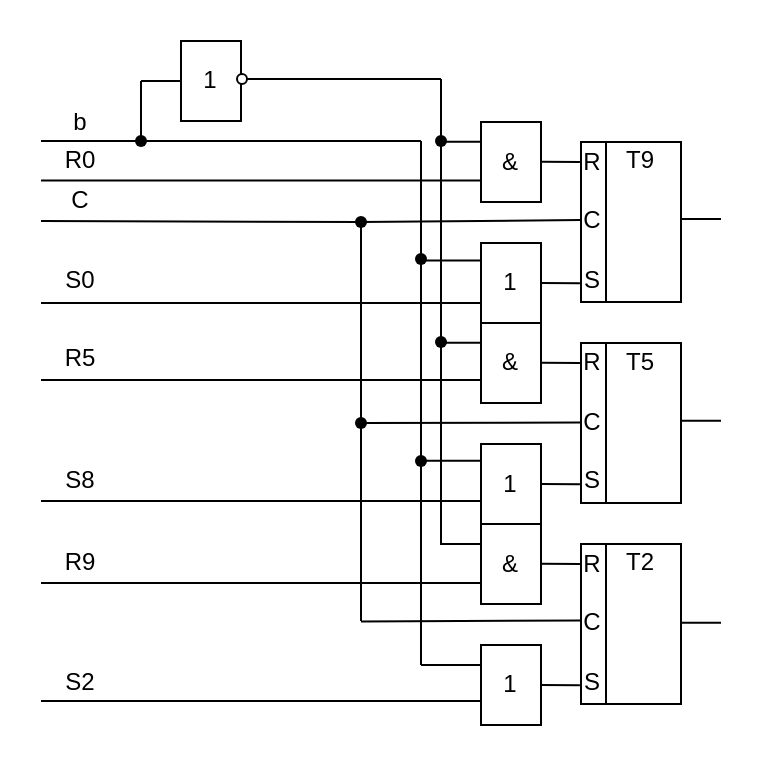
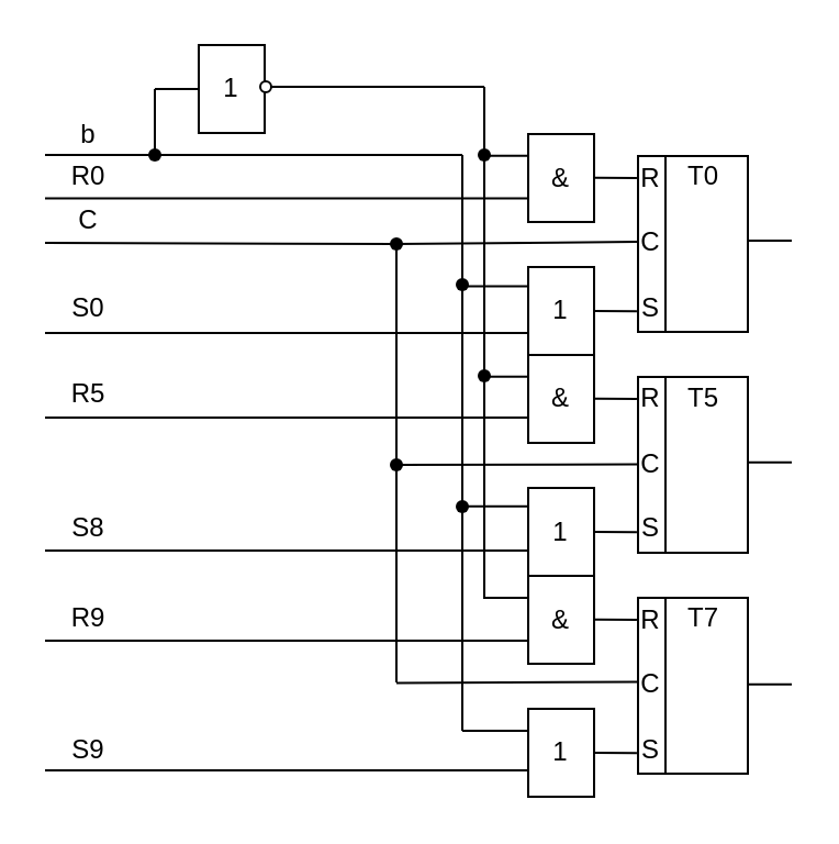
  <mxCell id="0" />
  <mxCell id="1" parent="0" />
  <mxCell id="2" value="" style="rounded=0;whiteSpace=wrap;html=1;glass=0;" parent="1" vertex="1"><mxGeometry x="290" y="70.5" width="50" height="80" as="geometry" /></mxCell>
  <mxCell id="3" value="" style="endArrow=none;html=1;entryX=0.25;entryY=0;entryDx=0;entryDy=0;exitX=0.25;exitY=1;exitDx=0;exitDy=0;" parent="1" source="2" target="2" edge="1"><mxGeometry width="50" height="50" relative="1" as="geometry"><mxPoint x="347" y="93.5" as="sourcePoint" /><mxPoint x="397" y="43.5" as="targetPoint" /></mxGeometry></mxCell>
  <mxCell id="4" value="&amp;amp;" style="rounded=0;whiteSpace=wrap;html=1;glass=0;" vertex="1" parent="1"><mxGeometry x="240" y="60.5" width="30" height="40" as="geometry" /></mxCell>
  <mxCell id="5" value="1" style="rounded=0;whiteSpace=wrap;html=1;glass=0;" vertex="1" parent="1"><mxGeometry x="240" y="121" width="30" height="40" as="geometry" /></mxCell>
  <mxCell id="6" value="S" style="text;html=1;strokeColor=none;fillColor=none;align=center;verticalAlign=middle;whiteSpace=wrap;rounded=0;" vertex="1" parent="1"><mxGeometry x="291.77" y="134.5" width="8.23" height="10" as="geometry" /></mxCell>
  <mxCell id="7" value="R" style="text;html=1;strokeColor=none;fillColor=none;align=center;verticalAlign=middle;whiteSpace=wrap;rounded=0;" vertex="1" parent="1"><mxGeometry x="291.77" y="75.5" width="8.23" height="10" as="geometry" /></mxCell>
  <mxCell id="8" value="C" style="text;html=1;strokeColor=none;fillColor=none;align=center;verticalAlign=middle;whiteSpace=wrap;rounded=0;" vertex="1" parent="1"><mxGeometry x="291.77" y="105" width="8.23" height="10" as="geometry" /></mxCell>
- <mxCell id="9" value="T9" style="text;html=1;strokeColor=none;fillColor=none;align=center;verticalAlign=middle;whiteSpace=wrap;rounded=0;" vertex="1" parent="1"><mxGeometry x="300" y="70.5" width="40" height="19.5" as="geometry" /></mxCell>
+ <mxCell id="9" value="T0" style="text;html=1;strokeColor=none;fillColor=none;align=center;verticalAlign=middle;whiteSpace=wrap;rounded=0;" vertex="1" parent="1"><mxGeometry x="300" y="70.5" width="40" height="19.5" as="geometry" /></mxCell>
  <mxCell id="10" value="" style="endArrow=none;html=1;entryX=-0.28;entryY=0.664;entryDx=0;entryDy=0;exitX=1;exitY=0.5;exitDx=0;exitDy=0;entryPerimeter=0;" edge="1" parent="1" source="5" target="6"><mxGeometry width="50" height="50" relative="1" as="geometry"><mxPoint x="300" y="140" as="sourcePoint" /><mxPoint x="350" y="90" as="targetPoint" /></mxGeometry></mxCell>
  <mxCell id="11" value="" style="endArrow=none;html=1;entryX=-0.28;entryY=0.664;entryDx=0;entryDy=0;exitX=1;exitY=0.5;exitDx=0;exitDy=0;entryPerimeter=0;" edge="1" parent="1"><mxGeometry width="50" height="50" relative="1" as="geometry"><mxPoint x="270" y="80.38" as="sourcePoint" /><mxPoint x="289.466" y="80.52" as="targetPoint" /></mxGeometry></mxCell>
  <mxCell id="12" value="" style="rounded=0;whiteSpace=wrap;html=1;glass=0;" vertex="1" parent="1"><mxGeometry x="290" y="171" width="50" height="80" as="geometry" /></mxCell>
  <mxCell id="13" value="" style="endArrow=none;html=1;entryX=0.25;entryY=0;entryDx=0;entryDy=0;exitX=0.25;exitY=1;exitDx=0;exitDy=0;" edge="1" parent="1" source="12" target="12"><mxGeometry width="50" height="50" relative="1" as="geometry"><mxPoint x="347" y="194" as="sourcePoint" /><mxPoint x="397" y="144" as="targetPoint" /></mxGeometry></mxCell>
  <mxCell id="14" value="&amp;amp;" style="rounded=0;whiteSpace=wrap;html=1;glass=0;" vertex="1" parent="1"><mxGeometry x="240" y="161" width="30" height="40" as="geometry" /></mxCell>
  <mxCell id="15" value="1" style="rounded=0;whiteSpace=wrap;html=1;glass=0;" vertex="1" parent="1"><mxGeometry x="240" y="221.5" width="30" height="40" as="geometry" /></mxCell>
  <mxCell id="16" value="S" style="text;html=1;strokeColor=none;fillColor=none;align=center;verticalAlign=middle;whiteSpace=wrap;rounded=0;" vertex="1" parent="1"><mxGeometry x="291.77" y="235" width="8.23" height="10" as="geometry" /></mxCell>
  <mxCell id="17" value="R" style="text;html=1;strokeColor=none;fillColor=none;align=center;verticalAlign=middle;whiteSpace=wrap;rounded=0;" vertex="1" parent="1"><mxGeometry x="291.77" y="176" width="8.23" height="10" as="geometry" /></mxCell>
  <mxCell id="18" value="C" style="text;html=1;strokeColor=none;fillColor=none;align=center;verticalAlign=middle;whiteSpace=wrap;rounded=0;" vertex="1" parent="1"><mxGeometry x="291.77" y="205.5" width="8.23" height="10" as="geometry" /></mxCell>
  <mxCell id="19" value="T5" style="text;html=1;strokeColor=none;fillColor=none;align=center;verticalAlign=middle;whiteSpace=wrap;rounded=0;" vertex="1" parent="1"><mxGeometry x="300" y="171" width="40" height="19.5" as="geometry" /></mxCell>
  <mxCell id="20" value="" style="endArrow=none;html=1;entryX=-0.28;entryY=0.664;entryDx=0;entryDy=0;exitX=1;exitY=0.5;exitDx=0;exitDy=0;entryPerimeter=0;" edge="1" parent="1" source="15" target="16"><mxGeometry width="50" height="50" relative="1" as="geometry"><mxPoint x="300" y="240.5" as="sourcePoint" /><mxPoint x="350" y="190.5" as="targetPoint" /></mxGeometry></mxCell>
  <mxCell id="21" value="" style="endArrow=none;html=1;entryX=-0.28;entryY=0.664;entryDx=0;entryDy=0;exitX=1;exitY=0.5;exitDx=0;exitDy=0;entryPerimeter=0;" edge="1" parent="1"><mxGeometry width="50" height="50" relative="1" as="geometry"><mxPoint x="270" y="180.88" as="sourcePoint" /><mxPoint x="289.466" y="181.02" as="targetPoint" /></mxGeometry></mxCell>
  <mxCell id="22" value="" style="rounded=0;whiteSpace=wrap;html=1;glass=0;" vertex="1" parent="1"><mxGeometry x="290" y="271.5" width="50" height="80" as="geometry" /></mxCell>
  <mxCell id="23" value="" style="endArrow=none;html=1;entryX=0.25;entryY=0;entryDx=0;entryDy=0;exitX=0.25;exitY=1;exitDx=0;exitDy=0;" edge="1" parent="1" source="22" target="22"><mxGeometry width="50" height="50" relative="1" as="geometry"><mxPoint x="347" y="294.5" as="sourcePoint" /><mxPoint x="397" y="244.5" as="targetPoint" /></mxGeometry></mxCell>
  <mxCell id="24" value="&amp;amp;" style="rounded=0;whiteSpace=wrap;html=1;glass=0;" vertex="1" parent="1"><mxGeometry x="240" y="261.5" width="30" height="40" as="geometry" /></mxCell>
  <mxCell id="25" value="1" style="rounded=0;whiteSpace=wrap;html=1;glass=0;" vertex="1" parent="1"><mxGeometry x="240" y="322" width="30" height="40" as="geometry" /></mxCell>
  <mxCell id="26" value="S" style="text;html=1;strokeColor=none;fillColor=none;align=center;verticalAlign=middle;whiteSpace=wrap;rounded=0;" vertex="1" parent="1"><mxGeometry x="291.77" y="335.5" width="8.23" height="10" as="geometry" /></mxCell>
  <mxCell id="27" value="R" style="text;html=1;strokeColor=none;fillColor=none;align=center;verticalAlign=middle;whiteSpace=wrap;rounded=0;" vertex="1" parent="1"><mxGeometry x="291.77" y="276.5" width="8.23" height="10" as="geometry" /></mxCell>
  <mxCell id="28" value="C" style="text;html=1;strokeColor=none;fillColor=none;align=center;verticalAlign=middle;whiteSpace=wrap;rounded=0;" vertex="1" parent="1"><mxGeometry x="291.77" y="306" width="8.23" height="10" as="geometry" /></mxCell>
- <mxCell id="29" value="T2" style="text;html=1;strokeColor=none;fillColor=none;align=center;verticalAlign=middle;whiteSpace=wrap;rounded=0;" vertex="1" parent="1"><mxGeometry x="300" y="271.5" width="40" height="19.5" as="geometry" /></mxCell>
+ <mxCell id="29" value="T7" style="text;html=1;strokeColor=none;fillColor=none;align=center;verticalAlign=middle;whiteSpace=wrap;rounded=0;" vertex="1" parent="1"><mxGeometry x="300" y="271.5" width="40" height="19.5" as="geometry" /></mxCell>
  <mxCell id="30" value="" style="endArrow=none;html=1;entryX=-0.28;entryY=0.664;entryDx=0;entryDy=0;exitX=1;exitY=0.5;exitDx=0;exitDy=0;entryPerimeter=0;" edge="1" parent="1" source="25" target="26"><mxGeometry width="50" height="50" relative="1" as="geometry"><mxPoint x="300" y="341" as="sourcePoint" /><mxPoint x="350" y="291" as="targetPoint" /></mxGeometry></mxCell>
  <mxCell id="31" value="" style="endArrow=none;html=1;entryX=-0.28;entryY=0.664;entryDx=0;entryDy=0;exitX=1;exitY=0.5;exitDx=0;exitDy=0;entryPerimeter=0;" edge="1" parent="1"><mxGeometry width="50" height="50" relative="1" as="geometry"><mxPoint x="270" y="281.38" as="sourcePoint" /><mxPoint x="289.466" y="281.52" as="targetPoint" /></mxGeometry></mxCell>
  <mxCell id="32" value="1" style="rounded=0;whiteSpace=wrap;html=1;glass=0;" vertex="1" parent="1"><mxGeometry x="90" y="20" width="30" height="40" as="geometry" /></mxCell>
  <mxCell id="33" value="" style="ellipse;whiteSpace=wrap;html=1;aspect=fixed;rounded=0;glass=0;" vertex="1" parent="1"><mxGeometry x="118" y="36.5" width="5" height="5" as="geometry" /></mxCell>
  <mxCell id="34" value="" style="endArrow=none;html=1;entryX=0;entryY=0.25;entryDx=0;entryDy=0;" edge="1" parent="1" target="25"><mxGeometry width="50" height="50" relative="1" as="geometry"><mxPoint x="210" y="332" as="sourcePoint" /><mxPoint x="232" y="327" as="targetPoint" /></mxGeometry></mxCell>
  <mxCell id="35" value="" style="endArrow=none;html=1;entryX=0;entryY=0.25;entryDx=0;entryDy=0;" edge="1" parent="1"><mxGeometry width="50" height="50" relative="1" as="geometry"><mxPoint x="210" y="229.86" as="sourcePoint" /><mxPoint x="240" y="229.86" as="targetPoint" /></mxGeometry></mxCell>
  <mxCell id="36" value="" style="endArrow=none;html=1;entryX=0;entryY=0.25;entryDx=0;entryDy=0;" edge="1" parent="1"><mxGeometry width="50" height="50" relative="1" as="geometry"><mxPoint x="210" y="129.72" as="sourcePoint" /><mxPoint x="240" y="129.72" as="targetPoint" /></mxGeometry></mxCell>
  <mxCell id="37" value="" style="shape=waypoint;sketch=0;size=6;pointerEvents=1;points=[];fillColor=none;resizable=0;rotatable=0;perimeter=centerPerimeter;snapToPoint=1;rounded=0;glass=0;strokeColor=#000000;" vertex="1" parent="1"><mxGeometry x="190" y="210" width="40" height="40" as="geometry" /></mxCell>
  <mxCell id="38" value="" style="shape=waypoint;sketch=0;size=6;pointerEvents=1;points=[];fillColor=none;resizable=0;rotatable=0;perimeter=centerPerimeter;snapToPoint=1;rounded=0;glass=0;strokeColor=#000000;" vertex="1" parent="1"><mxGeometry x="190" y="109" width="40" height="40" as="geometry" /></mxCell>
  <mxCell id="39" value="" style="endArrow=none;html=1;" edge="1" parent="1" target="37"><mxGeometry width="50" height="50" relative="1" as="geometry"><mxPoint x="210" y="332" as="sourcePoint" /><mxPoint x="320" y="160" as="targetPoint" /></mxGeometry></mxCell>
  <mxCell id="40" value="" style="endArrow=none;html=1;" edge="1" parent="1" target="38"><mxGeometry width="50" height="50" relative="1" as="geometry"><mxPoint x="210" y="230" as="sourcePoint" /><mxPoint x="320" y="280" as="targetPoint" /></mxGeometry></mxCell>
  <mxCell id="41" value="" style="endArrow=none;html=1;startArrow=none;" edge="1" parent="1" source="43"><mxGeometry width="50" height="50" relative="1" as="geometry"><mxPoint x="20" y="70" as="sourcePoint" /><mxPoint x="210" y="70" as="targetPoint" /></mxGeometry></mxCell>
  <mxCell id="42" value="" style="endArrow=none;html=1;" edge="1" parent="1" source="38"><mxGeometry width="50" height="50" relative="1" as="geometry"><mxPoint x="230" y="100" as="sourcePoint" /><mxPoint x="210" y="70" as="targetPoint" /></mxGeometry></mxCell>
  <mxCell id="43" value="" style="shape=waypoint;sketch=0;size=6;pointerEvents=1;points=[];fillColor=none;resizable=0;rotatable=0;perimeter=centerPerimeter;snapToPoint=1;rounded=0;glass=0;strokeColor=#000000;" vertex="1" parent="1"><mxGeometry x="50" y="50" width="40" height="40" as="geometry" /></mxCell>
  <mxCell id="44" value="" style="endArrow=none;html=1;" edge="1" parent="1" target="43"><mxGeometry width="50" height="50" relative="1" as="geometry"><mxPoint x="20" y="70" as="sourcePoint" /><mxPoint x="210" y="70" as="targetPoint" /></mxGeometry></mxCell>
  <mxCell id="45" value="" style="endArrow=none;html=1;" edge="1" parent="1" source="43"><mxGeometry width="50" height="50" relative="1" as="geometry"><mxPoint x="110" y="80" as="sourcePoint" /><mxPoint x="70" y="40" as="targetPoint" /></mxGeometry></mxCell>
  <mxCell id="46" value="" style="endArrow=none;html=1;entryX=0;entryY=0.5;entryDx=0;entryDy=0;" edge="1" parent="1" target="32"><mxGeometry width="50" height="50" relative="1" as="geometry"><mxPoint x="70" y="40" as="sourcePoint" /><mxPoint x="160" y="30" as="targetPoint" /></mxGeometry></mxCell>
  <mxCell id="47" value="" style="endArrow=none;html=1;" edge="1" parent="1"><mxGeometry width="50" height="50" relative="1" as="geometry"><mxPoint x="220" y="70.37" as="sourcePoint" /><mxPoint x="240" y="70.37" as="targetPoint" /></mxGeometry></mxCell>
  <mxCell id="48" value="" style="endArrow=none;html=1;" edge="1" parent="1"><mxGeometry width="50" height="50" relative="1" as="geometry"><mxPoint x="220" y="170.84" as="sourcePoint" /><mxPoint x="240" y="170.84" as="targetPoint" /></mxGeometry></mxCell>
  <mxCell id="49" value="" style="endArrow=none;html=1;" edge="1" parent="1"><mxGeometry width="50" height="50" relative="1" as="geometry"><mxPoint x="220" y="271.5" as="sourcePoint" /><mxPoint x="240" y="271.5" as="targetPoint" /></mxGeometry></mxCell>
  <mxCell id="50" value="" style="shape=waypoint;sketch=0;size=6;pointerEvents=1;points=[];fillColor=none;resizable=0;rotatable=0;perimeter=centerPerimeter;snapToPoint=1;rounded=0;glass=0;strokeColor=#000000;" vertex="1" parent="1"><mxGeometry x="200" y="150.5" width="40" height="40" as="geometry" /></mxCell>
  <mxCell id="51" value="" style="shape=waypoint;sketch=0;size=6;pointerEvents=1;points=[];fillColor=none;resizable=0;rotatable=0;perimeter=centerPerimeter;snapToPoint=1;rounded=0;glass=0;strokeColor=#000000;" vertex="1" parent="1"><mxGeometry x="200" y="50" width="40" height="40" as="geometry" /></mxCell>
  <mxCell id="52" value="" style="endArrow=none;html=1;" edge="1" parent="1" source="50" target="51"><mxGeometry width="50" height="50" relative="1" as="geometry"><mxPoint x="190" y="140" as="sourcePoint" /><mxPoint x="240" y="90" as="targetPoint" /></mxGeometry></mxCell>
  <mxCell id="53" value="" style="endArrow=none;html=1;" edge="1" parent="1"><mxGeometry width="50" height="50" relative="1" as="geometry"><mxPoint x="220" y="272" as="sourcePoint" /><mxPoint x="220" y="172.5" as="targetPoint" /></mxGeometry></mxCell>
  <mxCell id="54" value="" style="endArrow=none;html=1;exitX=1;exitY=0.5;exitDx=0;exitDy=0;" edge="1" parent="1" source="33"><mxGeometry width="50" height="50" relative="1" as="geometry"><mxPoint x="190" y="80" as="sourcePoint" /><mxPoint x="220" y="39" as="targetPoint" /></mxGeometry></mxCell>
  <mxCell id="55" value="" style="endArrow=none;html=1;" edge="1" parent="1"><mxGeometry width="50" height="50" relative="1" as="geometry"><mxPoint x="220" y="69" as="sourcePoint" /><mxPoint x="220" y="39" as="targetPoint" /></mxGeometry></mxCell>
  <mxCell id="56" value="" style="endArrow=none;html=1;entryX=0;entryY=0.5;entryDx=0;entryDy=0;startArrow=none;" edge="1" parent="1" source="60"><mxGeometry width="50" height="50" relative="1" as="geometry"><mxPoint x="20" y="110" as="sourcePoint" /><mxPoint x="290" y="109.5" as="targetPoint" /></mxGeometry></mxCell>
  <mxCell id="57" value="" style="endArrow=none;html=1;entryX=0;entryY=0.5;entryDx=0;entryDy=0;" edge="1" parent="1"><mxGeometry width="50" height="50" relative="1" as="geometry"><mxPoint x="180" y="211" as="sourcePoint" /><mxPoint x="290" y="210.75" as="targetPoint" /></mxGeometry></mxCell>
  <mxCell id="58" value="" style="endArrow=none;html=1;entryX=0;entryY=0.5;entryDx=0;entryDy=0;" edge="1" parent="1"><mxGeometry width="50" height="50" relative="1" as="geometry"><mxPoint x="180" y="310.25" as="sourcePoint" /><mxPoint x="290" y="309.75" as="targetPoint" /></mxGeometry></mxCell>
  <mxCell id="59" value="" style="endArrow=none;html=1;startArrow=none;" edge="1" parent="1" source="62"><mxGeometry width="50" height="50" relative="1" as="geometry"><mxPoint x="180" y="310" as="sourcePoint" /><mxPoint x="180" y="110" as="targetPoint" /></mxGeometry></mxCell>
  <mxCell id="60" value="" style="shape=waypoint;sketch=0;size=6;pointerEvents=1;points=[];fillColor=none;resizable=0;rotatable=0;perimeter=centerPerimeter;snapToPoint=1;rounded=0;glass=0;strokeColor=#000000;" vertex="1" parent="1"><mxGeometry x="160" y="90.5" width="40" height="40" as="geometry" /></mxCell>
  <mxCell id="61" value="" style="endArrow=none;html=1;entryDx=0;entryDy=0;" edge="1" parent="1" target="60"><mxGeometry width="50" height="50" relative="1" as="geometry"><mxPoint x="20" y="110" as="sourcePoint" /><mxPoint x="290" y="109.5" as="targetPoint" /></mxGeometry></mxCell>
  <mxCell id="62" value="" style="shape=waypoint;sketch=0;size=6;pointerEvents=1;points=[];fillColor=none;resizable=0;rotatable=0;perimeter=centerPerimeter;snapToPoint=1;rounded=0;glass=0;strokeColor=#000000;" vertex="1" parent="1"><mxGeometry x="160" y="191" width="40" height="40" as="geometry" /></mxCell>
  <mxCell id="63" value="" style="endArrow=none;html=1;" edge="1" parent="1" target="62"><mxGeometry width="50" height="50" relative="1" as="geometry"><mxPoint x="180" y="310" as="sourcePoint" /><mxPoint x="180" y="110" as="targetPoint" /></mxGeometry></mxCell>
  <mxCell id="64" value="" style="endArrow=none;html=1;exitX=0;exitY=0.75;exitDx=0;exitDy=0;" edge="1" parent="1" source="5"><mxGeometry width="50" height="50" relative="1" as="geometry"><mxPoint x="165" y="257" as="sourcePoint" /><mxPoint x="20" y="151" as="targetPoint" /></mxGeometry></mxCell>
  <mxCell id="65" value="" style="endArrow=none;html=1;exitX=0;exitY=0.75;exitDx=0;exitDy=0;" edge="1" parent="1"><mxGeometry width="50" height="50" relative="1" as="geometry"><mxPoint x="240" y="189.5" as="sourcePoint" /><mxPoint x="20" y="189.5" as="targetPoint" /></mxGeometry></mxCell>
  <mxCell id="66" value="" style="endArrow=none;html=1;exitX=0;exitY=0.75;exitDx=0;exitDy=0;" edge="1" parent="1"><mxGeometry width="50" height="50" relative="1" as="geometry"><mxPoint x="240" y="89.81" as="sourcePoint" /><mxPoint x="20" y="89.81" as="targetPoint" /></mxGeometry></mxCell>
  <mxCell id="67" value="" style="endArrow=none;html=1;exitX=0;exitY=0.75;exitDx=0;exitDy=0;" edge="1" parent="1"><mxGeometry width="50" height="50" relative="1" as="geometry"><mxPoint x="240" y="250" as="sourcePoint" /><mxPoint x="20" y="250" as="targetPoint" /></mxGeometry></mxCell>
  <mxCell id="68" value="" style="endArrow=none;html=1;exitX=0;exitY=0.75;exitDx=0;exitDy=0;" edge="1" parent="1"><mxGeometry width="50" height="50" relative="1" as="geometry"><mxPoint x="240" y="291" as="sourcePoint" /><mxPoint x="20" y="291" as="targetPoint" /></mxGeometry></mxCell>
  <mxCell id="69" value="" style="endArrow=none;html=1;exitX=0;exitY=0.75;exitDx=0;exitDy=0;" edge="1" parent="1"><mxGeometry width="50" height="50" relative="1" as="geometry"><mxPoint x="240" y="350" as="sourcePoint" /><mxPoint x="20" y="350" as="targetPoint" /></mxGeometry></mxCell>
  <mxCell id="70" value="b" style="text;html=1;strokeColor=none;fillColor=none;align=center;verticalAlign=middle;whiteSpace=wrap;rounded=0;" vertex="1" parent="1"><mxGeometry x="20" y="50.5" width="40" height="20" as="geometry" /></mxCell>
  <mxCell id="71" value="R0" style="text;html=1;strokeColor=none;fillColor=none;align=center;verticalAlign=middle;whiteSpace=wrap;rounded=0;" vertex="1" parent="1"><mxGeometry x="20" y="70" width="40" height="20" as="geometry" /></mxCell>
  <mxCell id="72" value="C" style="text;html=1;strokeColor=none;fillColor=none;align=center;verticalAlign=middle;whiteSpace=wrap;rounded=0;" vertex="1" parent="1"><mxGeometry x="20" y="90" width="40" height="20" as="geometry" /></mxCell>
  <mxCell id="73" value="S0" style="text;html=1;strokeColor=none;fillColor=none;align=center;verticalAlign=middle;whiteSpace=wrap;rounded=0;" vertex="1" parent="1"><mxGeometry x="20" y="130" width="40" height="20" as="geometry" /></mxCell>
  <mxCell id="74" value="R5" style="text;html=1;strokeColor=none;fillColor=none;align=center;verticalAlign=middle;whiteSpace=wrap;rounded=0;" vertex="1" parent="1"><mxGeometry x="20" y="169" width="40" height="20" as="geometry" /></mxCell>
  <mxCell id="75" value="S8" style="text;html=1;strokeColor=none;fillColor=none;align=center;verticalAlign=middle;whiteSpace=wrap;rounded=0;" vertex="1" parent="1"><mxGeometry x="20" y="230" width="40" height="20" as="geometry" /></mxCell>
  <mxCell id="76" value="R9" style="text;html=1;strokeColor=none;fillColor=none;align=center;verticalAlign=middle;whiteSpace=wrap;rounded=0;" vertex="1" parent="1"><mxGeometry x="20" y="271" width="40" height="20" as="geometry" /></mxCell>
- <mxCell id="77" value="S2" style="text;html=1;strokeColor=none;fillColor=none;align=center;verticalAlign=middle;whiteSpace=wrap;rounded=0;" vertex="1" parent="1"><mxGeometry x="20" y="330.5" width="40" height="20" as="geometry" /></mxCell>
+ <mxCell id="77" value="S9" style="text;html=1;strokeColor=none;fillColor=none;align=center;verticalAlign=middle;whiteSpace=wrap;rounded=0;" vertex="1" parent="1"><mxGeometry x="20" y="330.5" width="40" height="20" as="geometry" /></mxCell>
  <mxCell id="78" value="" style="endArrow=none;html=1;" edge="1" parent="1"><mxGeometry width="50" height="50" relative="1" as="geometry"><mxPoint x="340" y="209.87" as="sourcePoint" /><mxPoint x="360" y="209.87" as="targetPoint" /></mxGeometry></mxCell>
  <mxCell id="79" value="" style="endArrow=none;html=1;" edge="1" parent="1"><mxGeometry width="50" height="50" relative="1" as="geometry"><mxPoint x="340" y="109" as="sourcePoint" /><mxPoint x="360" y="109" as="targetPoint" /></mxGeometry></mxCell>
  <mxCell id="80" value="" style="endArrow=none;html=1;" edge="1" parent="1"><mxGeometry width="50" height="50" relative="1" as="geometry"><mxPoint x="340" y="310.93" as="sourcePoint" /><mxPoint x="360" y="310.93" as="targetPoint" /></mxGeometry></mxCell>
